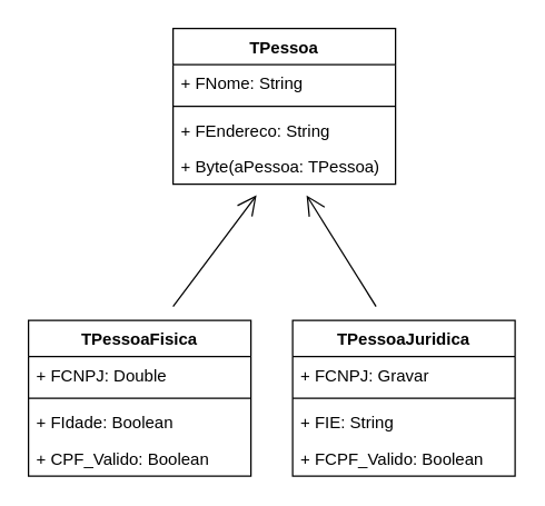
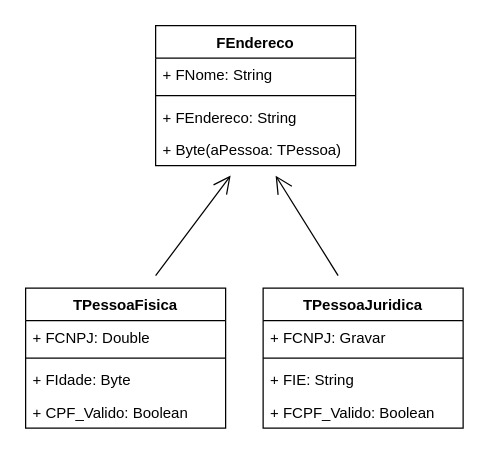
  <mxCell id="0" />
  <mxCell id="1" parent="0" />
- <mxCell id="2" value="TPessoa" style="swimlane;fontStyle=1;align=center;verticalAlign=top;childLayout=stackLayout;horizontal=1;startSize=26;horizontalStack=0;resizeParent=1;resizeParentMax=0;resizeLast=0;collapsible=1;marginBottom=0;" vertex="1" parent="1"><mxGeometry x="124" y="20" width="160" height="112" as="geometry" /></mxCell>
+ <mxCell id="2" value="FEndereco" style="swimlane;fontStyle=1;align=center;verticalAlign=top;childLayout=stackLayout;horizontal=1;startSize=26;horizontalStack=0;resizeParent=1;resizeParentMax=0;resizeLast=0;collapsible=1;marginBottom=0;" vertex="1" parent="1"><mxGeometry x="124" y="20" width="160" height="112" as="geometry" /></mxCell>
  <mxCell id="3" value="+ FNome: String" style="text;strokeColor=none;fillColor=none;align=left;verticalAlign=top;spacingLeft=4;spacingRight=4;overflow=hidden;rotatable=0;points=[[0,0.5],[1,0.5]];portConstraint=eastwest;" vertex="1" parent="2"><mxGeometry y="26" width="160" height="26" as="geometry" /></mxCell>
  <mxCell id="4" value="" style="line;strokeWidth=1;fillColor=none;align=left;verticalAlign=middle;spacingTop=-1;spacingLeft=3;spacingRight=3;rotatable=0;labelPosition=right;points=[];portConstraint=eastwest;strokeColor=inherit;" vertex="1" parent="2"><mxGeometry y="52" width="160" height="8" as="geometry" /></mxCell>
  <mxCell id="5" value="+ FEndereco: String" style="text;strokeColor=none;fillColor=none;align=left;verticalAlign=top;spacingLeft=4;spacingRight=4;overflow=hidden;rotatable=0;points=[[0,0.5],[1,0.5]];portConstraint=eastwest;" vertex="1" parent="2"><mxGeometry y="60" width="160" height="26" as="geometry" /></mxCell>
  <mxCell id="6" value="+ Byte(aPessoa: TPessoa)&#10;" style="text;strokeColor=none;fillColor=none;align=left;verticalAlign=top;spacingLeft=4;spacingRight=4;overflow=hidden;rotatable=0;points=[[0,0.5],[1,0.5]];portConstraint=eastwest;" vertex="1" parent="2"><mxGeometry y="86" width="160" height="26" as="geometry" /></mxCell>
  <mxCell id="7" value="TPessoaFisica" style="swimlane;fontStyle=1;align=center;verticalAlign=top;childLayout=stackLayout;horizontal=1;startSize=26;horizontalStack=0;resizeParent=1;resizeParentMax=0;resizeLast=0;collapsible=1;marginBottom=0;" vertex="1" parent="1"><mxGeometry x="20" y="230" width="160" height="112" as="geometry" /></mxCell>
  <mxCell id="8" value="+ FCNPJ: Double" style="text;strokeColor=none;fillColor=none;align=left;verticalAlign=top;spacingLeft=4;spacingRight=4;overflow=hidden;rotatable=0;points=[[0,0.5],[1,0.5]];portConstraint=eastwest;" vertex="1" parent="7"><mxGeometry y="26" width="160" height="26" as="geometry" /></mxCell>
  <mxCell id="9" value="" style="line;strokeWidth=1;fillColor=none;align=left;verticalAlign=middle;spacingTop=-1;spacingLeft=3;spacingRight=3;rotatable=0;labelPosition=right;points=[];portConstraint=eastwest;strokeColor=inherit;" vertex="1" parent="7"><mxGeometry y="52" width="160" height="8" as="geometry" /></mxCell>
- <mxCell id="10" value="+ FIdade: Boolean" style="text;strokeColor=none;fillColor=none;align=left;verticalAlign=top;spacingLeft=4;spacingRight=4;overflow=hidden;rotatable=0;points=[[0,0.5],[1,0.5]];portConstraint=eastwest;" vertex="1" parent="7"><mxGeometry y="60" width="160" height="26" as="geometry" /></mxCell>
+ <mxCell id="10" value="+ FIdade: Byte" style="text;strokeColor=none;fillColor=none;align=left;verticalAlign=top;spacingLeft=4;spacingRight=4;overflow=hidden;rotatable=0;points=[[0,0.5],[1,0.5]];portConstraint=eastwest;" vertex="1" parent="7"><mxGeometry y="60" width="160" height="26" as="geometry" /></mxCell>
  <mxCell id="11" value="+ CPF_Valido: Boolean" style="text;strokeColor=none;fillColor=none;align=left;verticalAlign=top;spacingLeft=4;spacingRight=4;overflow=hidden;rotatable=0;points=[[0,0.5],[1,0.5]];portConstraint=eastwest;" vertex="1" parent="7"><mxGeometry y="86" width="160" height="26" as="geometry" /></mxCell>
  <mxCell id="12" value="TPessoaJuridica" style="swimlane;fontStyle=1;align=center;verticalAlign=top;childLayout=stackLayout;horizontal=1;startSize=26;horizontalStack=0;resizeParent=1;resizeParentMax=0;resizeLast=0;collapsible=1;marginBottom=0;" vertex="1" parent="1"><mxGeometry x="210" y="230" width="160" height="112" as="geometry" /></mxCell>
  <mxCell id="13" value="+ FCNPJ: Gravar" style="text;strokeColor=none;fillColor=none;align=left;verticalAlign=top;spacingLeft=4;spacingRight=4;overflow=hidden;rotatable=0;points=[[0,0.5],[1,0.5]];portConstraint=eastwest;" vertex="1" parent="12"><mxGeometry y="26" width="160" height="26" as="geometry" /></mxCell>
  <mxCell id="14" value="" style="line;strokeWidth=1;fillColor=none;align=left;verticalAlign=middle;spacingTop=-1;spacingLeft=3;spacingRight=3;rotatable=0;labelPosition=right;points=[];portConstraint=eastwest;strokeColor=inherit;" vertex="1" parent="12"><mxGeometry y="52" width="160" height="8" as="geometry" /></mxCell>
  <mxCell id="15" value="+ FIE: String" style="text;strokeColor=none;fillColor=none;align=left;verticalAlign=top;spacingLeft=4;spacingRight=4;overflow=hidden;rotatable=0;points=[[0,0.5],[1,0.5]];portConstraint=eastwest;" vertex="1" parent="12"><mxGeometry y="60" width="160" height="26" as="geometry" /></mxCell>
  <mxCell id="16" value="+ FCPF_Valido: Boolean" style="text;strokeColor=none;fillColor=none;align=left;verticalAlign=top;spacingLeft=4;spacingRight=4;overflow=hidden;rotatable=0;points=[[0,0.5],[1,0.5]];portConstraint=eastwest;" vertex="1" parent="12"><mxGeometry y="86" width="160" height="26" as="geometry" /></mxCell>
  <mxCell id="17" value="" style="endArrow=open;endFill=1;endSize=12;html=1;rounded=0;" edge="1" parent="1"><mxGeometry width="160" relative="1" as="geometry"><mxPoint x="124" y="220" as="sourcePoint" /><mxPoint x="184" y="140" as="targetPoint" /></mxGeometry></mxCell>
  <mxCell id="18" value="" style="endArrow=open;endFill=1;endSize=12;html=1;rounded=0;" edge="1" parent="1"><mxGeometry width="160" relative="1" as="geometry"><mxPoint x="270" y="220" as="sourcePoint" /><mxPoint x="220" y="140" as="targetPoint" /></mxGeometry></mxCell>
